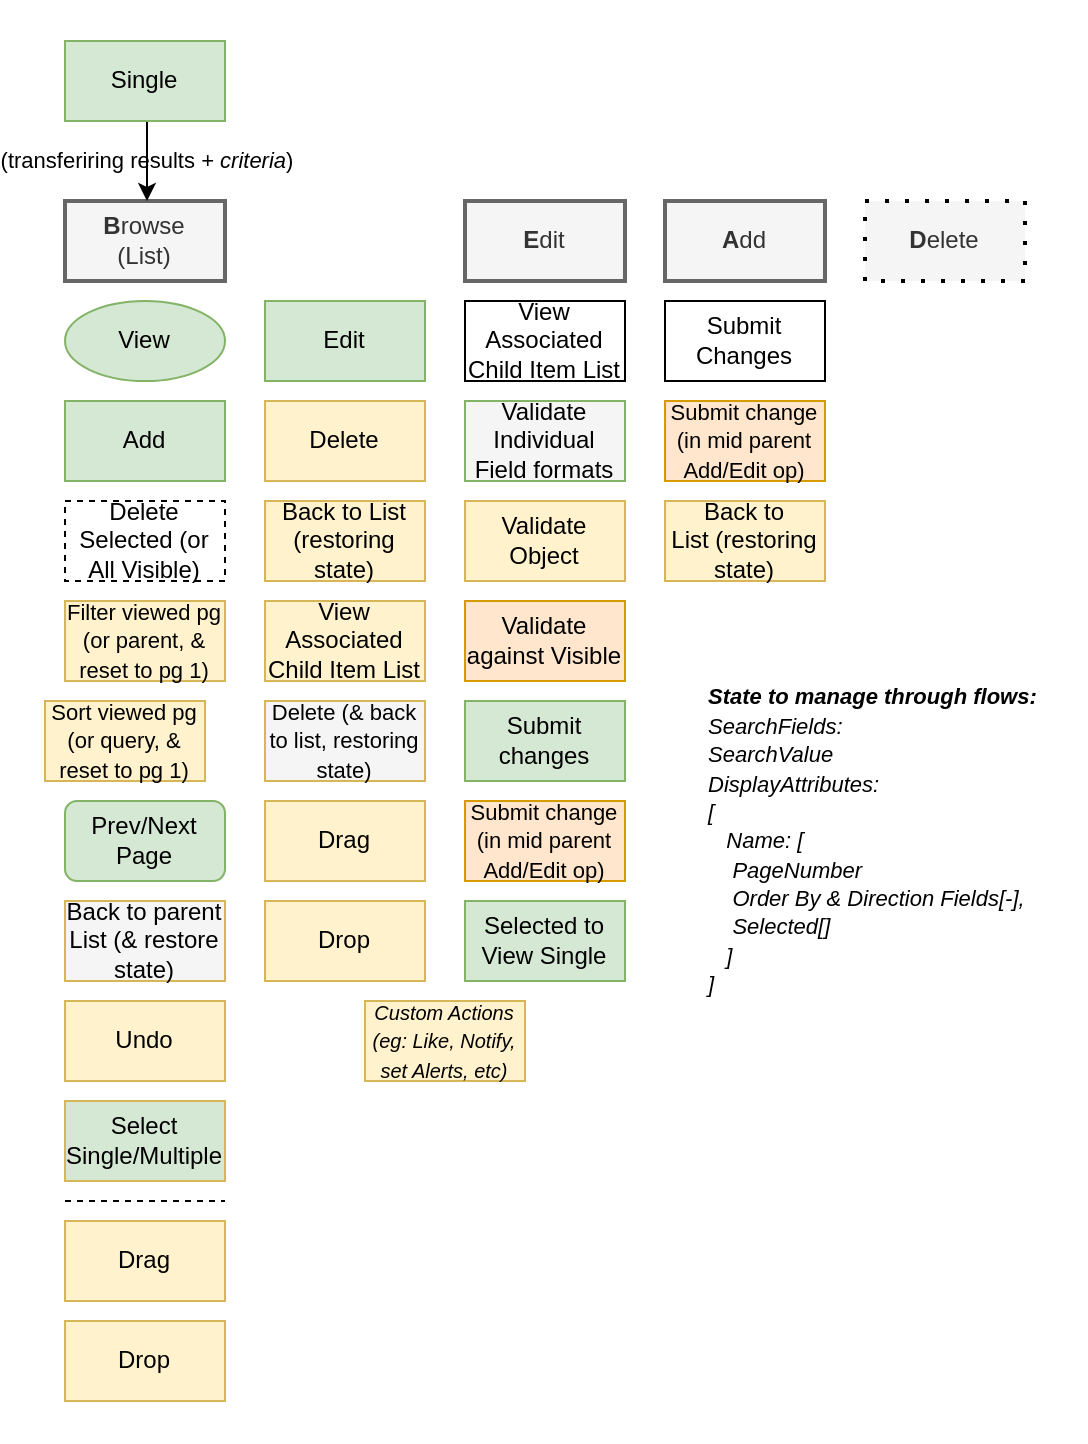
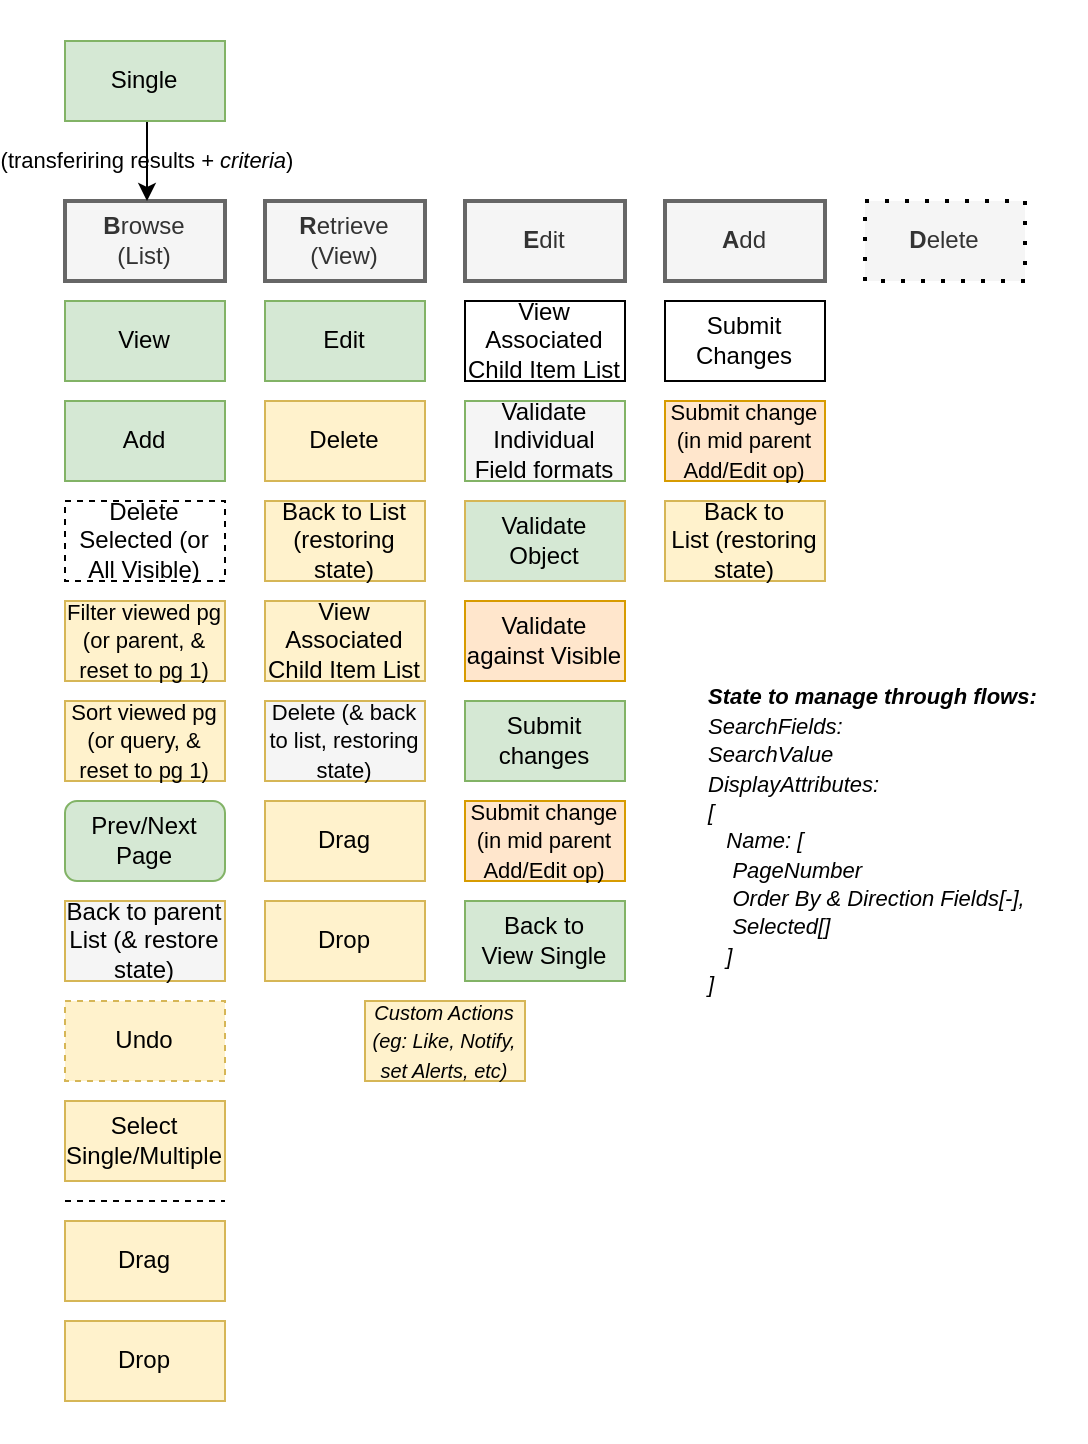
  <mxCell id="0" />
  <mxCell id="1" parent="0" />
  <mxCell id="2" value="&lt;b&gt;B&lt;/b&gt;rowse&lt;br&gt;(List)" style="rounded=0;whiteSpace=wrap;html=1;fillColor=#f5f5f5;strokeColor=#666666;fontColor=#333333;strokeWidth=2;" vertex="1" parent="1"><mxGeometry x="20" y="100" width="80" height="40" as="geometry" /></mxCell>
+ <mxCell id="3" value="&lt;b&gt;R&lt;/b&gt;etrieve&lt;br&gt;(View)" style="rounded=0;whiteSpace=wrap;html=1;fillColor=#f5f5f5;strokeColor=#666666;fontColor=#333333;strokeWidth=2;" vertex="1" parent="1"><mxGeometry x="120" y="100" width="80" height="40" as="geometry" /></mxCell>
  <mxCell id="4" value="&lt;b&gt;E&lt;/b&gt;dit" style="rounded=0;whiteSpace=wrap;html=1;fillColor=#f5f5f5;strokeColor=#666666;fontColor=#333333;strokeWidth=2;" vertex="1" parent="1"><mxGeometry x="220" y="100" width="80" height="40" as="geometry" /></mxCell>
  <mxCell id="5" value="&lt;b&gt;A&lt;/b&gt;dd" style="rounded=0;whiteSpace=wrap;html=1;fillColor=#f5f5f5;strokeColor=#666666;fontColor=#333333;strokeWidth=2;" vertex="1" parent="1"><mxGeometry x="320" y="100" width="80" height="40" as="geometry" /></mxCell>
  <mxCell id="6" value="&lt;b&gt;D&lt;/b&gt;elete" style="rounded=0;whiteSpace=wrap;html=1;dashed=1;fillColor=#f5f5f5;fontColor=#333333;dashPattern=1 4;strokeWidth=2;" vertex="1" parent="1"><mxGeometry x="420" y="100" width="80" height="40" as="geometry" /></mxCell>
- <mxCell id="7" value="View" style="ellipse;whiteSpace=wrap;html=1;fillColor=#d5e8d4;strokeColor=#82b366;" vertex="1" parent="1"><mxGeometry x="20" y="150" width="80" height="40" as="geometry" /></mxCell>
+ <mxCell id="7" value="View" style="rounded=0;whiteSpace=wrap;html=1;fillColor=#d5e8d4;strokeColor=#82b366;" vertex="1" parent="1"><mxGeometry x="20" y="150" width="80" height="40" as="geometry" /></mxCell>
  <mxCell id="8" value="(transferiring results &lt;i&gt;+ criteria&lt;/i&gt;)" style="edgeStyle=orthogonalEdgeStyle;rounded=0;orthogonalLoop=1;jettySize=auto;html=1;labelBackgroundColor=none;" edge="1" parent="1"><mxGeometry relative="1" as="geometry"><mxPoint x="61" y="60" as="sourcePoint" /><mxPoint x="61" y="100" as="targetPoint" /><Array as="points"><mxPoint x="61" y="80" /><mxPoint x="61" y="80" /></Array></mxGeometry></mxCell>
  <mxCell id="9" value="Single" style="rounded=0;whiteSpace=wrap;html=1;fillColor=#d5e8d4;strokeColor=#82b366;" vertex="1" parent="1"><mxGeometry x="20" y="20" width="80" height="40" as="geometry" /></mxCell>
  <mxCell id="10" value="Edit" style="rounded=0;whiteSpace=wrap;html=1;fillColor=#d5e8d4;strokeColor=#82b366;" vertex="1" parent="1"><mxGeometry x="120" y="150" width="80" height="40" as="geometry" /></mxCell>
  <mxCell id="11" value="Add" style="rounded=0;whiteSpace=wrap;html=1;fillColor=#d5e8d4;strokeColor=#82b366;" vertex="1" parent="1"><mxGeometry x="20" y="200" width="80" height="40" as="geometry" /></mxCell>
  <mxCell id="12" value="Delete" style="rounded=0;whiteSpace=wrap;html=1;fillColor=#fff2cc;strokeColor=#d6b656;" vertex="1" parent="1"><mxGeometry x="120" y="200" width="80" height="40" as="geometry" /></mxCell>
  <mxCell id="13" value="Back to List (restoring state)" style="rounded=0;whiteSpace=wrap;html=1;fillColor=#fff2cc;strokeColor=#d6b656;" vertex="1" parent="1"><mxGeometry x="120" y="250" width="80" height="40" as="geometry" /></mxCell>
- <mxCell id="14" value="Undo" style="rounded=0;whiteSpace=wrap;html=1;fillColor=#fff2cc;strokeColor=#d6b656;" vertex="1" parent="1"><mxGeometry x="20" y="500" width="80" height="40" as="geometry" /></mxCell>
- <mxCell id="15" value="Selected to &lt;br&gt;View Single" style="rounded=0;whiteSpace=wrap;html=1;fillColor=#d5e8d4;strokeColor=#82b366;" vertex="1" parent="1"><mxGeometry x="220" y="450" width="80" height="40" as="geometry" /></mxCell>
+ <mxCell id="14" value="Undo" style="rounded=0;whiteSpace=wrap;html=1;fillColor=#fff2cc;strokeColor=#d6b656;dashed=1;" vertex="1" parent="1"><mxGeometry x="20" y="500" width="80" height="40" as="geometry" /></mxCell>
+ <mxCell id="15" value="Back to &lt;br&gt;View Single" style="rounded=0;whiteSpace=wrap;html=1;fillColor=#d5e8d4;strokeColor=#82b366;" vertex="1" parent="1"><mxGeometry x="220" y="450" width="80" height="40" as="geometry" /></mxCell>
  <mxCell id="16" value="View Associated Child Item List" style="rounded=0;whiteSpace=wrap;html=1;fillColor=#fff2cc;strokeColor=#d6b656;" vertex="1" parent="1"><mxGeometry x="120" y="300" width="80" height="40" as="geometry" /></mxCell>
  <mxCell id="17" value="&lt;font style=&quot;font-size: 11px&quot;&gt;Submit change (in mid parent Add/Edit op)&lt;/font&gt;" style="rounded=0;whiteSpace=wrap;html=1;fillColor=#ffe6cc;strokeColor=#d79b00;" vertex="1" parent="1"><mxGeometry x="220" y="400" width="80" height="40" as="geometry" /></mxCell>
  <mxCell id="18" value="Submit Changes" style="rounded=0;whiteSpace=wrap;html=1;" vertex="1" parent="1"><mxGeometry x="320" y="150" width="80" height="40" as="geometry" /></mxCell>
  <mxCell id="19" value="Submit changes" style="rounded=0;whiteSpace=wrap;html=1;fillColor=#d5e8d4;strokeColor=#82b366;" vertex="1" parent="1"><mxGeometry x="220" y="350" width="80" height="40" as="geometry" /></mxCell>
  <mxCell id="20" value="View Associated Child Item List" style="rounded=0;whiteSpace=wrap;html=1;" vertex="1" parent="1"><mxGeometry x="220" y="150" width="80" height="40" as="geometry" /></mxCell>
  <mxCell id="21" value="&lt;font style=&quot;font-size: 11px&quot;&gt;Submit change (in mid parent Add/Edit op)&lt;/font&gt;" style="rounded=0;whiteSpace=wrap;html=1;fillColor=#ffe6cc;strokeColor=#d79b00;" vertex="1" parent="1"><mxGeometry x="320" y="200" width="80" height="40" as="geometry" /></mxCell>
  <mxCell id="22" value="Back to &lt;br&gt;List (restoring state)" style="rounded=0;whiteSpace=wrap;html=1;fillColor=#fff2cc;strokeColor=#d6b656;" vertex="1" parent="1"><mxGeometry x="320" y="250" width="80" height="40" as="geometry" /></mxCell>
  <mxCell id="23" value="&lt;font style=&quot;font-size: 11px&quot;&gt;Delete (&amp;amp; back to list, restoring state)&lt;/font&gt;" style="rounded=0;whiteSpace=wrap;html=1;fillColor=#f5f5f5;strokeColor=#d6b656;" vertex="1" parent="1"><mxGeometry x="120" y="350" width="80" height="40" as="geometry" /></mxCell>
  <mxCell id="24" value="Delete Selected (or All Visible)" style="rounded=0;whiteSpace=wrap;html=1;dashed=1;" vertex="1" parent="1"><mxGeometry x="20" y="250" width="80" height="40" as="geometry" /></mxCell>
  <mxCell id="25" value="&lt;font style=&quot;font-size: 11px&quot;&gt;Filter viewed pg (or parent, &amp;amp; reset to pg 1)&lt;/font&gt;" style="rounded=0;whiteSpace=wrap;html=1;fillColor=#fff2cc;strokeColor=#d6b656;" vertex="1" parent="1"><mxGeometry x="20" y="300" width="80" height="40" as="geometry" /></mxCell>
  <mxCell id="26" value="Prev/Next Page" style="whiteSpace=wrap;html=1;fillColor=#d5e8d4;strokeColor=#82b366;rounded=1;" vertex="1" parent="1"><mxGeometry x="20" y="400" width="80" height="40" as="geometry" /></mxCell>
- <mxCell id="27" value="&lt;span style=&quot;font-size: 11px&quot;&gt;Sort viewed pg (or query, &amp;amp; reset to pg 1)&lt;/span&gt;" style="rounded=0;whiteSpace=wrap;html=1;fillColor=#fff2cc;strokeColor=#d6b656;" vertex="1" parent="1"><mxGeometry x="10" y="350" width="80" height="40" as="geometry" /></mxCell>
+ <mxCell id="27" value="&lt;span style=&quot;font-size: 11px&quot;&gt;Sort viewed pg (or query, &amp;amp; reset to pg 1)&lt;/span&gt;" style="rounded=0;whiteSpace=wrap;html=1;fillColor=#fff2cc;strokeColor=#d6b656;" vertex="1" parent="1"><mxGeometry x="20" y="350" width="80" height="40" as="geometry" /></mxCell>
  <mxCell id="28" value="Back to parent List (&amp;amp; restore state)" style="rounded=0;whiteSpace=wrap;html=1;fillColor=#f5f5f5;strokeColor=#d6b656;" vertex="1" parent="1"><mxGeometry x="20" y="450" width="80" height="40" as="geometry" /></mxCell>
  <mxCell id="29" value="Validate Individual Field formats" style="rounded=0;whiteSpace=wrap;html=1;fillColor=#f5f5f5;strokeColor=#82b366;" vertex="1" parent="1"><mxGeometry x="220" y="200" width="80" height="40" as="geometry" /></mxCell>
- <mxCell id="30" value="Validate Object" style="rounded=0;whiteSpace=wrap;html=1;fillColor=#fff2cc;strokeColor=#d6b656;" vertex="1" parent="1"><mxGeometry x="220" y="250" width="80" height="40" as="geometry" /></mxCell>
+ <mxCell id="30" value="Validate Object" style="rounded=0;whiteSpace=wrap;html=1;fillColor=#d5e8d4;strokeColor=#d6b656;" vertex="1" parent="1"><mxGeometry x="220" y="250" width="80" height="40" as="geometry" /></mxCell>
  <mxCell id="31" value="Validate against Visible" style="rounded=0;whiteSpace=wrap;html=1;fillColor=#ffe6cc;strokeColor=#d79b00;" vertex="1" parent="1"><mxGeometry x="220" y="300" width="80" height="40" as="geometry" /></mxCell>
  <mxCell id="32" value="&lt;font style=&quot;font-size: 11px&quot;&gt;&lt;i&gt;&lt;b&gt;State to manage through flows:&lt;br&gt;&lt;/b&gt;SearchFields:&lt;br&gt;SearchValue&lt;br&gt;DisplayAttributes:&lt;br&gt;[ &lt;br&gt;&amp;nbsp; &amp;nbsp;Name: [&lt;br&gt;&amp;nbsp; &amp;nbsp; PageNumber&lt;br&gt;&amp;nbsp; &amp;nbsp; Order By &amp;amp; Direction Fields[-],&lt;br&gt;&amp;nbsp; &amp;nbsp; Selected[]&lt;br&gt;&amp;nbsp; &amp;nbsp;]&lt;br&gt;]&lt;/i&gt;&lt;/font&gt;" style="text;html=1;strokeColor=none;fillColor=none;align=left;verticalAlign=middle;whiteSpace=wrap;rounded=0;dashed=1;dashPattern=1 4;" vertex="1" parent="1"><mxGeometry x="340" y="340" width="170" height="160" as="geometry" /></mxCell>
  <mxCell id="33" value="&lt;font style=&quot;font-size: 10px&quot;&gt;Custom Actions&lt;br&gt;(eg: Like, Notify, set Alerts, etc)&lt;/font&gt;" style="rounded=0;whiteSpace=wrap;html=1;fillColor=#fff2cc;strokeColor=#d6b656;fontStyle=2" vertex="1" parent="1"><mxGeometry x="170" y="500" width="80" height="40" as="geometry" /></mxCell>
  <mxCell id="34" value="&lt;span style=&quot;font-size: 12px;&quot;&gt;Drag&lt;/span&gt;" style="rounded=0;whiteSpace=wrap;html=1;fillColor=#fff2cc;strokeColor=#d6b656;fontStyle=0;fontSize=12;" vertex="1" parent="1"><mxGeometry x="120" y="400" width="80" height="40" as="geometry" /></mxCell>
  <mxCell id="35" value="&lt;span style=&quot;font-size: 12px;&quot;&gt;Drop&lt;/span&gt;" style="rounded=0;whiteSpace=wrap;html=1;fillColor=#fff2cc;strokeColor=#d6b656;fontStyle=0;fontSize=12;" vertex="1" parent="1"><mxGeometry x="120" y="450" width="80" height="40" as="geometry" /></mxCell>
  <mxCell id="36" value="&lt;span style=&quot;font-size: 12px;&quot;&gt;Drop&lt;/span&gt;" style="rounded=0;whiteSpace=wrap;html=1;fillColor=#fff2cc;strokeColor=#d6b656;fontStyle=0;fontSize=12;" vertex="1" parent="1"><mxGeometry x="20" y="660" width="80" height="40" as="geometry" /></mxCell>
  <mxCell id="37" value="&lt;span style=&quot;font-size: 12px;&quot;&gt;Drag&lt;/span&gt;" style="rounded=0;whiteSpace=wrap;html=1;fillColor=#fff2cc;strokeColor=#d6b656;fontStyle=0;fontSize=12;" vertex="1" parent="1"><mxGeometry x="20" y="610" width="80" height="40" as="geometry" /></mxCell>
- <mxCell id="38" value="&lt;span style=&quot;font-size: 12px&quot;&gt;Select Single/Multiple&lt;/span&gt;" style="rounded=0;whiteSpace=wrap;html=1;fillColor=#d5e8d4;strokeColor=#d6b656;fontStyle=0;fontSize=12;" vertex="1" parent="1"><mxGeometry x="20" y="550" width="80" height="40" as="geometry" /></mxCell>
+ <mxCell id="38" value="&lt;span style=&quot;font-size: 12px&quot;&gt;Select Single/Multiple&lt;/span&gt;" style="rounded=0;whiteSpace=wrap;html=1;fillColor=#fff2cc;strokeColor=#d6b656;fontStyle=0;fontSize=12;" vertex="1" parent="1"><mxGeometry x="20" y="550" width="80" height="40" as="geometry" /></mxCell>
  <mxCell id="39" value="" style="endArrow=none;dashed=1;html=1;labelBackgroundColor=none;fontSize=12;" edge="1" parent="1"><mxGeometry width="50" height="50" relative="1" as="geometry"><mxPoint x="20" y="600" as="sourcePoint" /><mxPoint x="100" y="600" as="targetPoint" /></mxGeometry></mxCell>
